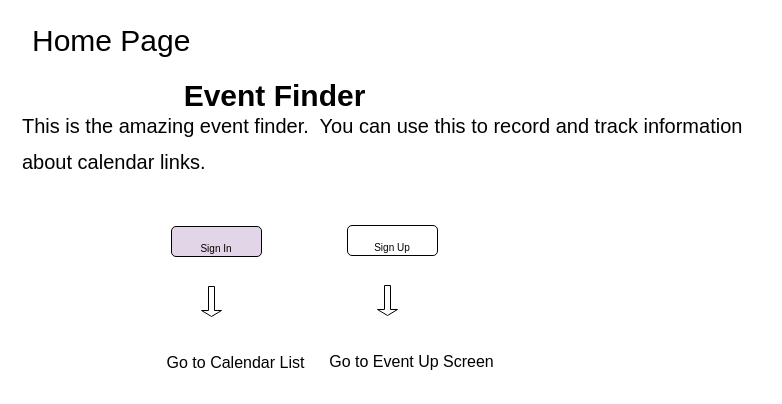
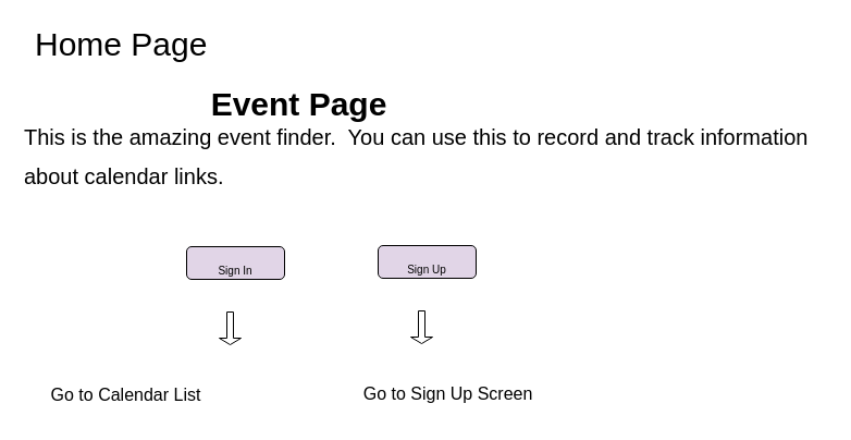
  <mxCell id="0" />
  <mxCell id="1" parent="0" />
  <mxCell id="2" value="Home Page" style="text;html=1;align=left;verticalAlign=middle;resizable=0;points=[];autosize=1;fontSize=30;" vertex="1" parent="1"><mxGeometry x="30" y="20" width="170" height="40" as="geometry" /></mxCell>
- <mxCell id="3" value="Event Finder" style="text;html=1;align=center;verticalAlign=middle;resizable=0;points=[];autosize=1;fontStyle=1;fontSize=30;" vertex="1" parent="1"><mxGeometry x="174" y="75" width="200" height="40" as="geometry" /></mxCell>
+ <mxCell id="3" value="Event Page" style="text;html=1;align=center;verticalAlign=middle;resizable=0;points=[];autosize=1;fontStyle=1;fontSize=30;" vertex="1" parent="1"><mxGeometry x="174" y="75" width="200" height="40" as="geometry" /></mxCell>
  <mxCell id="4" value="&lt;span style=&quot;font-size: 20px&quot;&gt;This is the amazing event finder.&amp;nbsp; You can use this to record and track information&lt;br&gt;about calendar links.&lt;br&gt;&lt;/span&gt;" style="text;html=1;align=left;verticalAlign=middle;resizable=0;points=[];autosize=1;fontSize=30;" vertex="1" parent="1"><mxGeometry x="20" y="95" width="740" height="90" as="geometry" /></mxCell>
  <mxCell id="5" value="&lt;font size=&quot;1&quot;&gt;Sign In&lt;/font&gt;" style="rounded=1;whiteSpace=wrap;html=1;strokeColor=#000000;fontSize=30;fillColor=#e1d5e7;" vertex="1" parent="1"><mxGeometry x="171" y="226" width="90" height="30" as="geometry" /></mxCell>
  <mxCell id="6" value="" style="shape=singleArrow;direction=south;whiteSpace=wrap;html=1;strokeColor=#000000;fontSize=30;" vertex="1" parent="1"><mxGeometry x="201" y="286" width="20" height="30" as="geometry" /></mxCell>
- <mxCell id="7" value="&lt;font style=&quot;font-size: 16px&quot;&gt;Go to Calendar List&lt;/font&gt;" style="text;html=1;align=center;verticalAlign=middle;resizable=0;points=[];autosize=1;fontSize=30;" vertex="1" parent="1"><mxGeometry x="160" y="332" width="150" height="50" as="geometry" /></mxCell>
- <mxCell id="8" value="&lt;font size=&quot;1&quot;&gt;Sign Up&lt;/font&gt;" style="rounded=1;whiteSpace=wrap;html=1;strokeColor=#000000;fontSize=30;" vertex="1" parent="1"><mxGeometry x="347" y="225" width="90" height="30" as="geometry" /></mxCell>
+ <mxCell id="7" value="&lt;font style=&quot;font-size: 16px&quot;&gt;Go to Calendar List&lt;/font&gt;" style="text;html=1;align=center;verticalAlign=middle;resizable=0;points=[];autosize=1;fontSize=30;" vertex="1" parent="1"><mxGeometry x="40" y="332" width="150" height="50" as="geometry" /></mxCell>
+ <mxCell id="8" value="&lt;font size=&quot;1&quot;&gt;Sign Up&lt;/font&gt;" style="rounded=1;whiteSpace=wrap;html=1;strokeColor=#000000;fontSize=30;fillColor=#e1d5e7;" vertex="1" parent="1"><mxGeometry x="347" y="225" width="90" height="30" as="geometry" /></mxCell>
  <mxCell id="9" value="" style="shape=singleArrow;direction=south;whiteSpace=wrap;html=1;strokeColor=#000000;fontSize=30;" vertex="1" parent="1"><mxGeometry x="377" y="285" width="20" height="30" as="geometry" /></mxCell>
- <mxCell id="10" value="&lt;font style=&quot;font-size: 16px&quot;&gt;Go to Event Up Screen&lt;/font&gt;" style="text;html=1;align=center;verticalAlign=middle;resizable=0;points=[];autosize=1;fontSize=30;" vertex="1" parent="1"><mxGeometry x="326" y="331" width="170" height="50" as="geometry" /></mxCell>
+ <mxCell id="10" value="&lt;font style=&quot;font-size: 16px&quot;&gt;Go to Sign Up Screen&lt;/font&gt;" style="text;html=1;align=center;verticalAlign=middle;resizable=0;points=[];autosize=1;fontSize=30;" vertex="1" parent="1"><mxGeometry x="326" y="331" width="170" height="50" as="geometry" /></mxCell>
